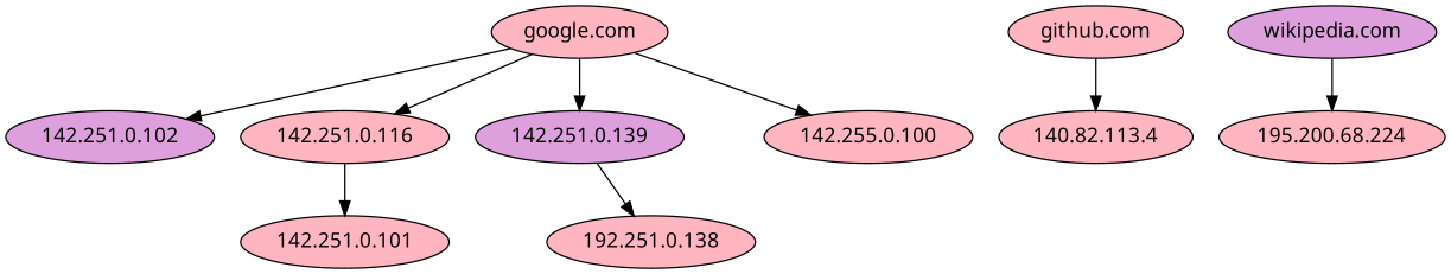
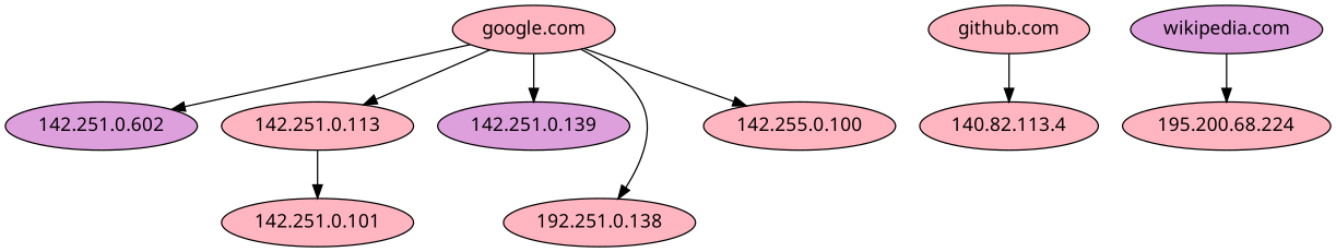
  digraph {
    fontname="Noto Sans"
    node [fillcolor=lightpink fontname="Noto Sans" style=filled]
    edge [fontname="Noto Sans"]
-   "142.251.0.102" [fillcolor=plum]
+   "142.251.0.102" [fillcolor=plum label="142.251.0.602"]
    "google.com"
-   "142.251.0.113" [label="142.251.0.116"]
+   "142.251.0.113"
    "142.251.0.139" [fillcolor=plum]
    n5 [label="192.251.0.138"]
    n6 [label="142.255.0.100"]
    "142.251.0.101"
    "github.com"
    "140.82.113.4"
    n10 [fillcolor=plum label="wikipedia.com"]
    "195.200.68.224"
    "google.com" -> "142.251.0.102"
    "google.com" -> "142.251.0.113"
    "google.com" -> "142.251.0.139"
-   "142.251.0.139" -> n5
+   "google.com" -> n5
    "google.com" -> n6
    "142.251.0.113" -> "142.251.0.101"
    "github.com" -> "140.82.113.4"
    n10 -> "195.200.68.224"
  }
